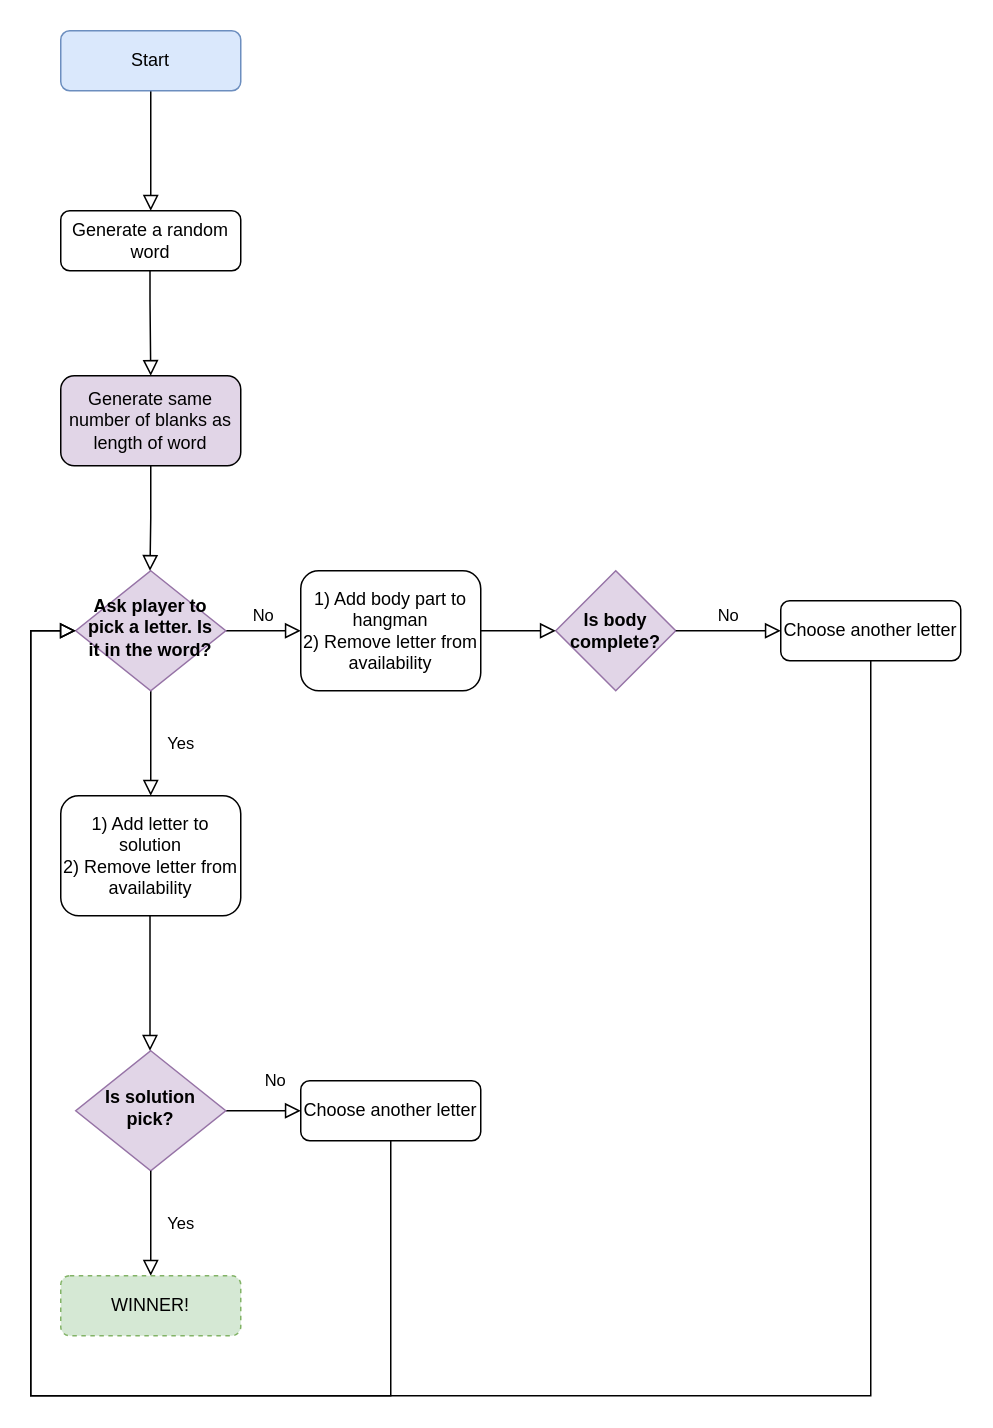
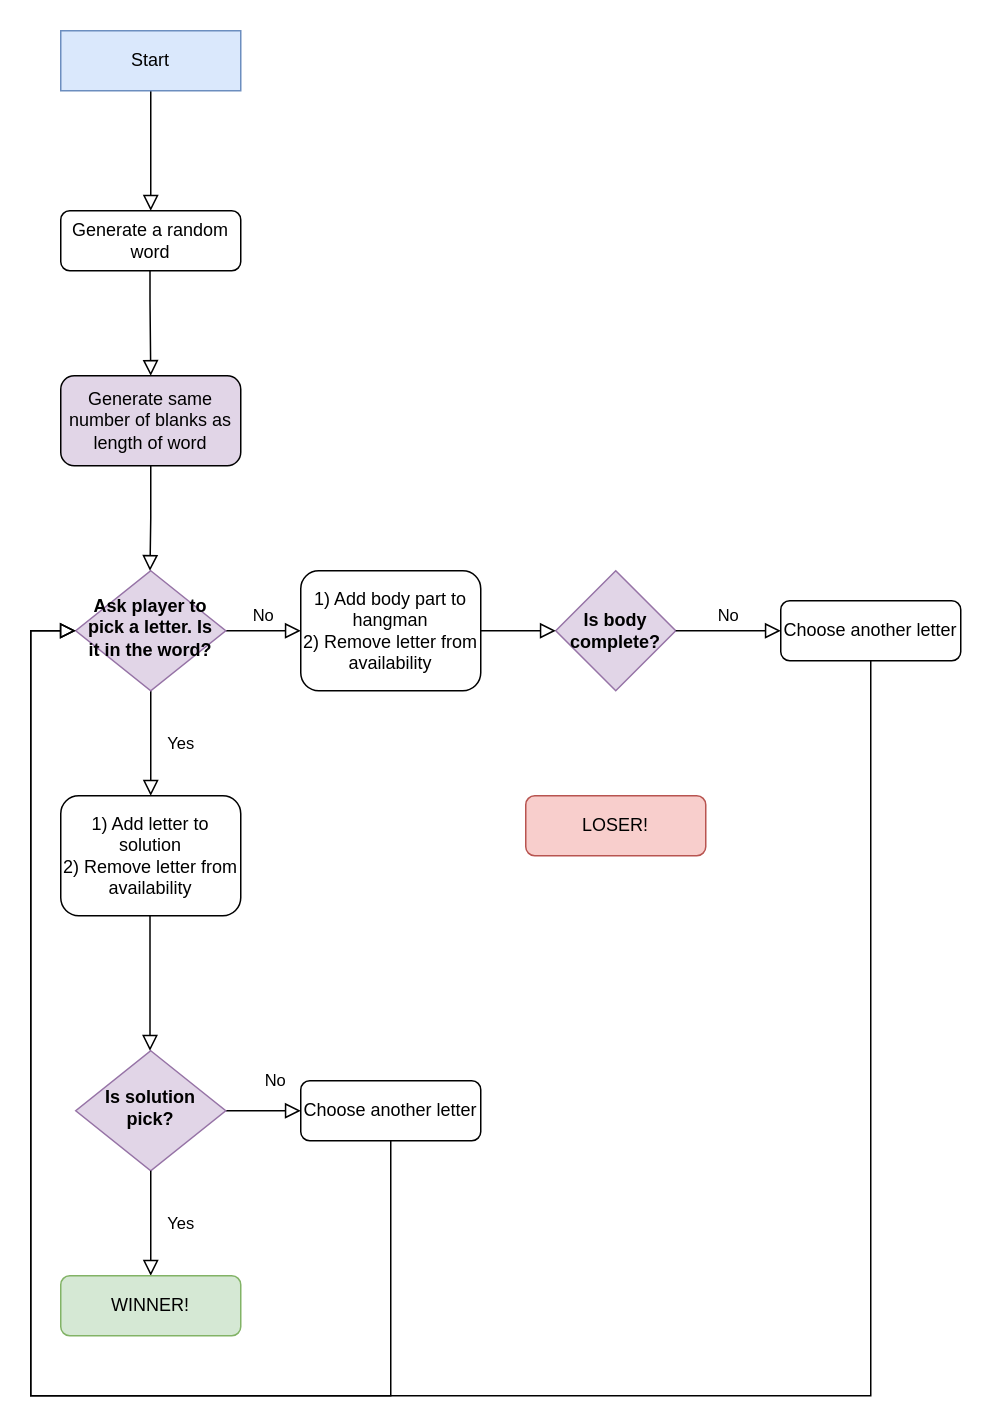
  <mxCell id="0" />
  <mxCell id="1" parent="0" />
  <mxCell id="2" value="" style="rounded=0;html=1;jettySize=auto;orthogonalLoop=1;fontSize=11;endArrow=block;endFill=0;endSize=8;strokeWidth=1;shadow=0;labelBackgroundColor=none;edgeStyle=orthogonalEdgeStyle;" parent="1" source="3" edge="1"><mxGeometry relative="1" as="geometry"><mxPoint x="100" y="140" as="targetPoint" /></mxGeometry></mxCell>
- <mxCell id="3" value="Start" style="rounded=1;whiteSpace=wrap;html=1;fontSize=12;glass=0;strokeWidth=1;shadow=0;fillColor=#dae8fc;strokeColor=#6c8ebf;" parent="1" vertex="1"><mxGeometry x="40" y="20" width="120" height="40" as="geometry" /></mxCell>
+ <mxCell id="3" value="Start" style="whiteSpace=wrap;html=1;fontSize=12;glass=0;strokeWidth=1;shadow=0;fillColor=#dae8fc;strokeColor=#6c8ebf;rounded=0;" parent="1" vertex="1"><mxGeometry x="40" y="20" width="120" height="40" as="geometry" /></mxCell>
  <mxCell id="4" value="Yes" style="rounded=0;html=1;jettySize=auto;orthogonalLoop=1;fontSize=11;endArrow=block;endFill=0;endSize=8;strokeWidth=1;shadow=0;labelBackgroundColor=none;edgeStyle=orthogonalEdgeStyle;entryX=0.5;entryY=0;entryDx=0;entryDy=0;" parent="1" source="6" target="11" edge="1"><mxGeometry y="20" relative="1" as="geometry"><mxPoint as="offset" /><mxPoint x="110" y="540" as="targetPoint" /></mxGeometry></mxCell>
  <mxCell id="5" value="No" style="edgeStyle=orthogonalEdgeStyle;rounded=0;html=1;jettySize=auto;orthogonalLoop=1;fontSize=11;endArrow=block;endFill=0;endSize=8;strokeWidth=1;shadow=0;labelBackgroundColor=none;" parent="1" source="6" target="7" edge="1"><mxGeometry y="10" relative="1" as="geometry"><mxPoint as="offset" /></mxGeometry></mxCell>
  <mxCell id="6" value="Ask player to pick a letter. Is it in the word?" style="rhombus;whiteSpace=wrap;html=1;shadow=0;fontFamily=Helvetica;fontSize=12;align=center;strokeWidth=1;spacing=6;spacingTop=-4;fillColor=#e1d5e7;strokeColor=#9673a6;fontStyle=1" parent="1" vertex="1"><mxGeometry x="50" y="380" width="100" height="80" as="geometry" /></mxCell>
  <mxCell id="7" value="1) Add body part to hangman&lt;br&gt;2) Remove letter from availability" style="rounded=1;whiteSpace=wrap;html=1;fontSize=12;glass=0;strokeWidth=1;shadow=0;" parent="1" vertex="1"><mxGeometry x="200" y="380" width="120" height="80" as="geometry" /></mxCell>
  <mxCell id="8" value="No" style="rounded=0;html=1;jettySize=auto;orthogonalLoop=1;fontSize=11;endArrow=block;endFill=0;endSize=8;strokeWidth=1;shadow=0;labelBackgroundColor=none;edgeStyle=orthogonalEdgeStyle;" parent="1" source="9" target="10" edge="1"><mxGeometry x="0.333" y="20" relative="1" as="geometry"><mxPoint as="offset" /></mxGeometry></mxCell>
  <mxCell id="9" value="Is solution pick?" style="rhombus;whiteSpace=wrap;html=1;shadow=0;fontFamily=Helvetica;fontSize=12;align=center;strokeWidth=1;spacing=6;spacingTop=-4;fillColor=#e1d5e7;strokeColor=#9673a6;fontStyle=1" parent="1" vertex="1"><mxGeometry x="50" y="700" width="100" height="80" as="geometry" /></mxCell>
  <mxCell id="10" value="Choose another letter" style="rounded=1;whiteSpace=wrap;html=1;fontSize=12;glass=0;strokeWidth=1;shadow=0;" parent="1" vertex="1"><mxGeometry x="200" y="720" width="120" height="40" as="geometry" /></mxCell>
  <mxCell id="11" value="1) Add letter to solution&lt;br&gt;2) Remove letter from availability" style="rounded=1;whiteSpace=wrap;html=1;fontSize=12;glass=0;strokeWidth=1;shadow=0;" parent="1" vertex="1"><mxGeometry x="40" y="530" width="120" height="80" as="geometry" /></mxCell>
  <mxCell id="12" value="Is body complete?&lt;br&gt;" style="rhombus;whiteSpace=wrap;html=1;fillColor=#e1d5e7;strokeColor=#9673a6;fontStyle=1" vertex="1" parent="1"><mxGeometry x="370" y="380" width="80" height="80" as="geometry" /></mxCell>
  <mxCell id="13" value="" style="rounded=0;html=1;jettySize=auto;orthogonalLoop=1;fontSize=11;endArrow=block;endFill=0;endSize=8;strokeWidth=1;shadow=0;labelBackgroundColor=none;edgeStyle=orthogonalEdgeStyle;exitX=1;exitY=0.5;exitDx=0;exitDy=0;entryX=0;entryY=0.5;entryDx=0;entryDy=0;" edge="1" parent="1" source="7" target="12"><mxGeometry relative="1" as="geometry"><mxPoint x="340" y="450" as="sourcePoint" /><mxPoint x="340" y="540" as="targetPoint" /></mxGeometry></mxCell>
  <mxCell id="14" value="" style="rounded=0;html=1;jettySize=auto;orthogonalLoop=1;fontSize=11;endArrow=block;endFill=0;endSize=8;strokeWidth=1;shadow=0;labelBackgroundColor=none;edgeStyle=orthogonalEdgeStyle;" edge="1" parent="1"><mxGeometry relative="1" as="geometry"><mxPoint x="99.5" y="610" as="sourcePoint" /><mxPoint x="99.5" y="700" as="targetPoint" /></mxGeometry></mxCell>
  <mxCell id="15" value="Yes" style="rounded=0;html=1;jettySize=auto;orthogonalLoop=1;fontSize=11;endArrow=block;endFill=0;endSize=8;strokeWidth=1;shadow=0;labelBackgroundColor=none;edgeStyle=orthogonalEdgeStyle;exitX=0.5;exitY=1;exitDx=0;exitDy=0;entryX=0.5;entryY=0;entryDx=0;entryDy=0;" edge="1" parent="1" source="9" target="16"><mxGeometry y="20" relative="1" as="geometry"><mxPoint as="offset" /><mxPoint x="150" y="730" as="sourcePoint" /><mxPoint x="240" y="740" as="targetPoint" /></mxGeometry></mxCell>
- <mxCell id="16" value="WINNER!" style="rounded=1;whiteSpace=wrap;html=1;fontSize=12;glass=0;strokeWidth=1;shadow=0;fillColor=#d5e8d4;strokeColor=#82b366;dashed=1;" vertex="1" parent="1"><mxGeometry x="40" y="850" width="120" height="40" as="geometry" /></mxCell>
+ <mxCell id="16" value="WINNER!" style="rounded=1;whiteSpace=wrap;html=1;fontSize=12;glass=0;strokeWidth=1;shadow=0;fillColor=#d5e8d4;strokeColor=#82b366;" vertex="1" parent="1"><mxGeometry x="40" y="850" width="120" height="40" as="geometry" /></mxCell>
+ <mxCell id="17" value="LOSER!" style="rounded=1;whiteSpace=wrap;html=1;fontSize=12;glass=0;strokeWidth=1;shadow=0;fillColor=#f8cecc;strokeColor=#b85450;" vertex="1" parent="1"><mxGeometry x="350" y="530" width="120" height="40" as="geometry" /></mxCell>
  <mxCell id="18" value="" style="rounded=0;html=1;jettySize=auto;orthogonalLoop=1;fontSize=11;endArrow=block;endFill=0;endSize=8;strokeWidth=1;shadow=0;labelBackgroundColor=none;edgeStyle=orthogonalEdgeStyle;exitX=0.5;exitY=1;exitDx=0;exitDy=0;entryX=0;entryY=0.5;entryDx=0;entryDy=0;" edge="1" parent="1" source="10" target="6"><mxGeometry relative="1" as="geometry"><mxPoint x="-30" y="880" as="sourcePoint" /><mxPoint x="50" y="470" as="targetPoint" /><Array as="points"><mxPoint x="260" y="930" /><mxPoint x="20" y="930" /><mxPoint x="20" y="420" /></Array></mxGeometry></mxCell>
  <mxCell id="19" value="Choose another letter" style="rounded=1;whiteSpace=wrap;html=1;fontSize=12;glass=0;strokeWidth=1;shadow=0;" vertex="1" parent="1"><mxGeometry x="520" y="400" width="120" height="40" as="geometry" /></mxCell>
  <mxCell id="20" value="No" style="edgeStyle=orthogonalEdgeStyle;rounded=0;html=1;jettySize=auto;orthogonalLoop=1;fontSize=11;endArrow=block;endFill=0;endSize=8;strokeWidth=1;shadow=0;labelBackgroundColor=none;exitX=1;exitY=0.5;exitDx=0;exitDy=0;entryX=0;entryY=0.5;entryDx=0;entryDy=0;" edge="1" parent="1" source="12" target="19"><mxGeometry y="10" relative="1" as="geometry"><mxPoint as="offset" /><mxPoint x="460" y="419.5" as="sourcePoint" /><mxPoint x="510" y="419.5" as="targetPoint" /></mxGeometry></mxCell>
  <mxCell id="21" value="" style="rounded=0;html=1;jettySize=auto;orthogonalLoop=1;fontSize=11;endArrow=block;endFill=0;endSize=8;strokeWidth=1;shadow=0;labelBackgroundColor=none;edgeStyle=orthogonalEdgeStyle;exitX=0.5;exitY=1;exitDx=0;exitDy=0;" edge="1" parent="1" source="19"><mxGeometry relative="1" as="geometry"><mxPoint x="620" y="510" as="sourcePoint" /><mxPoint x="50" y="420" as="targetPoint" /><Array as="points"><mxPoint x="580" y="930" /><mxPoint x="20" y="930" /><mxPoint x="20" y="420" /></Array></mxGeometry></mxCell>
  <mxCell id="22" value="Generate a random word" style="rounded=1;whiteSpace=wrap;html=1;fontSize=12;glass=0;strokeWidth=1;shadow=0;" vertex="1" parent="1"><mxGeometry x="40" y="140" width="120" height="40" as="geometry" /></mxCell>
  <mxCell id="23" value="Generate same number of blanks as length of word" style="rounded=1;whiteSpace=wrap;html=1;fontSize=12;glass=0;strokeWidth=1;shadow=0;fillColor=#e1d5e7;" vertex="1" parent="1"><mxGeometry x="40" y="250" width="120" height="60" as="geometry" /></mxCell>
  <mxCell id="24" value="" style="rounded=0;html=1;jettySize=auto;orthogonalLoop=1;fontSize=11;endArrow=block;endFill=0;endSize=8;strokeWidth=1;shadow=0;labelBackgroundColor=none;edgeStyle=orthogonalEdgeStyle;" edge="1" parent="1"><mxGeometry relative="1" as="geometry"><mxPoint x="100" y="310" as="sourcePoint" /><mxPoint x="99.5" y="380" as="targetPoint" /><Array as="points"><mxPoint x="100" y="345" /></Array></mxGeometry></mxCell>
  <mxCell id="25" value="" style="rounded=0;html=1;jettySize=auto;orthogonalLoop=1;fontSize=11;endArrow=block;endFill=0;endSize=8;strokeWidth=1;shadow=0;labelBackgroundColor=none;edgeStyle=orthogonalEdgeStyle;" edge="1" parent="1"><mxGeometry relative="1" as="geometry"><mxPoint x="99.5" y="180" as="sourcePoint" /><mxPoint x="100" y="250" as="targetPoint" /><Array as="points"><mxPoint x="100" y="200" /><mxPoint x="100" y="200" /></Array></mxGeometry></mxCell>
